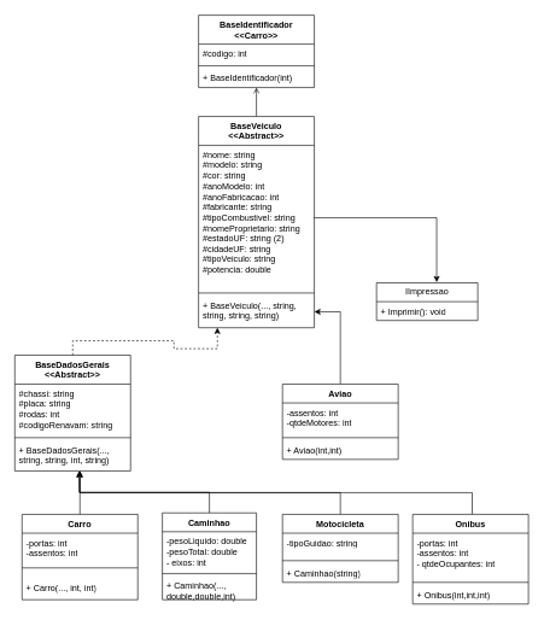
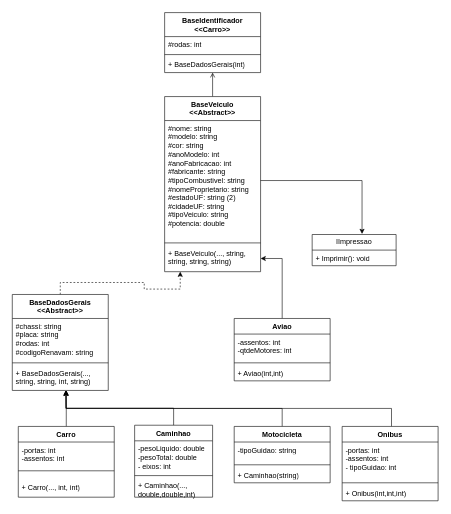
  <mxCell id="0" />
  <mxCell id="1" parent="0" />
  <mxCell id="2" style="edgeStyle=orthogonalEdgeStyle;rounded=0;orthogonalLoop=1;jettySize=auto;html=1;entryX=0.5;entryY=1;entryDx=0;entryDy=0;entryPerimeter=0;endArrow=open;" edge="1" parent="1" source="3" target="35"><mxGeometry relative="1" as="geometry" /></mxCell>
  <mxCell id="3" value="BaseVeiculo&lt;br&gt;&amp;lt;&amp;lt;Abstract&amp;gt;&amp;gt;" style="swimlane;fontStyle=1;align=center;verticalAlign=top;childLayout=stackLayout;horizontal=1;startSize=40;horizontalStack=0;resizeParent=1;resizeParentMax=0;resizeLast=0;collapsible=1;marginBottom=0;whiteSpace=wrap;html=1;" vertex="1" parent="1"><mxGeometry x="274" y="160" width="160" height="292" as="geometry" /></mxCell>
  <mxCell id="4" value="#nome: string&lt;br&gt;#modelo: string&lt;br&gt;#cor: string&amp;nbsp;&lt;br&gt;#anoModelo: int&lt;br&gt;#anoFabricacao: int&lt;br&gt;#fabricante: string&lt;br&gt;#tipoCombustivel: string&lt;br&gt;#nomeProprietario: string&lt;br&gt;#estadoUF: string (2)&lt;br&gt;#cidadeUF: string&lt;br&gt;#tipoVeiculo: string&lt;br&gt;#potencia: double" style="text;strokeColor=none;fillColor=none;align=left;verticalAlign=top;spacingLeft=4;spacingRight=4;overflow=hidden;rotatable=0;points=[[0,0.5],[1,0.5]];portConstraint=eastwest;whiteSpace=wrap;html=1;" vertex="1" parent="3"><mxGeometry y="40" width="160" height="200" as="geometry" /></mxCell>
  <mxCell id="5" value="" style="line;strokeWidth=1;fillColor=none;align=left;verticalAlign=middle;spacingTop=-1;spacingLeft=3;spacingRight=3;rotatable=0;labelPosition=right;points=[];portConstraint=eastwest;strokeColor=inherit;" vertex="1" parent="3"><mxGeometry y="240" width="160" height="8" as="geometry" /></mxCell>
  <mxCell id="6" value="+ BaseVeiculo(..., string, string, string, string)&lt;br&gt;&amp;nbsp;" style="text;strokeColor=none;fillColor=none;align=left;verticalAlign=top;spacingLeft=4;spacingRight=4;overflow=hidden;rotatable=0;points=[[0,0.5],[1,0.5]];portConstraint=eastwest;whiteSpace=wrap;html=1;" vertex="1" parent="3"><mxGeometry y="248" width="160" height="44" as="geometry" /></mxCell>
  <mxCell id="7" style="edgeStyle=orthogonalEdgeStyle;rounded=0;orthogonalLoop=1;jettySize=auto;html=1;entryX=0.558;entryY=0.987;entryDx=0;entryDy=0;entryPerimeter=0;" edge="1" parent="1"><mxGeometry relative="1" as="geometry"><mxPoint x="288.991" y="708.55" as="sourcePoint" /><mxPoint x="109.28" y="650.004" as="targetPoint" /><Array as="points"><mxPoint x="289" y="679.55" /><mxPoint x="109" y="679.55" /></Array></mxGeometry></mxCell>
  <mxCell id="8" value="Caminhao" style="swimlane;fontStyle=1;align=center;verticalAlign=top;childLayout=stackLayout;horizontal=1;startSize=26;horizontalStack=0;resizeParent=1;resizeParentMax=0;resizeLast=0;collapsible=1;marginBottom=0;whiteSpace=wrap;html=1;" vertex="1" parent="1"><mxGeometry x="224" y="708" width="130" height="120" as="geometry" /></mxCell>
  <mxCell id="9" value="-pesoLiquido: double&lt;br&gt;-pesoTotal: double&lt;br&gt;- eixos: int" style="text;strokeColor=none;fillColor=none;align=left;verticalAlign=top;spacingLeft=4;spacingRight=4;overflow=hidden;rotatable=0;points=[[0,0.5],[1,0.5]];portConstraint=eastwest;whiteSpace=wrap;html=1;" vertex="1" parent="8"><mxGeometry y="26" width="130" height="54" as="geometry" /></mxCell>
  <mxCell id="10" value="" style="line;strokeWidth=1;fillColor=none;align=left;verticalAlign=middle;spacingTop=-1;spacingLeft=3;spacingRight=3;rotatable=0;labelPosition=right;points=[];portConstraint=eastwest;strokeColor=inherit;" vertex="1" parent="8"><mxGeometry y="80" width="130" height="8" as="geometry" /></mxCell>
  <mxCell id="11" value="+ Caminhao(..., double,double,int)" style="text;strokeColor=none;fillColor=none;align=left;verticalAlign=top;spacingLeft=4;spacingRight=4;overflow=hidden;rotatable=0;points=[[0,0.5],[1,0.5]];portConstraint=eastwest;whiteSpace=wrap;html=1;" vertex="1" parent="8"><mxGeometry y="88" width="130" height="32" as="geometry" /></mxCell>
  <mxCell id="12" style="edgeStyle=orthogonalEdgeStyle;rounded=0;orthogonalLoop=1;jettySize=auto;html=1;entryX=0.558;entryY=1.01;entryDx=0;entryDy=0;entryPerimeter=0;" edge="1" parent="1" source="13" target="40"><mxGeometry relative="1" as="geometry" /></mxCell>
  <mxCell id="13" value="Carro" style="swimlane;fontStyle=1;align=center;verticalAlign=top;childLayout=stackLayout;horizontal=1;startSize=26;horizontalStack=0;resizeParent=1;resizeParentMax=0;resizeLast=0;collapsible=1;marginBottom=0;whiteSpace=wrap;html=1;" vertex="1" parent="1"><mxGeometry x="30" y="710" width="160" height="118" as="geometry" /></mxCell>
  <mxCell id="14" value="-portas: int&lt;br&gt;-assentos: int" style="text;strokeColor=none;fillColor=none;align=left;verticalAlign=top;spacingLeft=4;spacingRight=4;overflow=hidden;rotatable=0;points=[[0,0.5],[1,0.5]];portConstraint=eastwest;whiteSpace=wrap;html=1;" vertex="1" parent="13"><mxGeometry y="26" width="160" height="34" as="geometry" /></mxCell>
  <mxCell id="15" value="" style="line;strokeWidth=1;fillColor=none;align=left;verticalAlign=middle;spacingTop=-1;spacingLeft=3;spacingRight=3;rotatable=0;labelPosition=right;points=[];portConstraint=eastwest;strokeColor=inherit;" vertex="1" parent="13"><mxGeometry y="60" width="160" height="28" as="geometry" /></mxCell>
  <mxCell id="16" value="+ Carro(..., int, int)" style="text;strokeColor=none;fillColor=none;align=left;verticalAlign=top;spacingLeft=4;spacingRight=4;overflow=hidden;rotatable=0;points=[[0,0.5],[1,0.5]];portConstraint=eastwest;whiteSpace=wrap;html=1;" vertex="1" parent="13"><mxGeometry y="88" width="160" height="30" as="geometry" /></mxCell>
  <mxCell id="17" style="edgeStyle=orthogonalEdgeStyle;rounded=0;orthogonalLoop=1;jettySize=auto;html=1;" edge="1" parent="1" source="18"><mxGeometry relative="1" as="geometry"><mxPoint x="109.677" y="650" as="targetPoint" /><Array as="points"><mxPoint x="470" y="680" /><mxPoint x="110" y="680" /></Array></mxGeometry></mxCell>
  <mxCell id="18" value="Motocicleta" style="swimlane;fontStyle=1;align=center;verticalAlign=top;childLayout=stackLayout;horizontal=1;startSize=26;horizontalStack=0;resizeParent=1;resizeParentMax=0;resizeLast=0;collapsible=1;marginBottom=0;whiteSpace=wrap;html=1;" vertex="1" parent="1"><mxGeometry x="390" y="710" width="160" height="94" as="geometry" /></mxCell>
  <mxCell id="19" value="-tipoGuidao: string" style="text;strokeColor=none;fillColor=none;align=left;verticalAlign=top;spacingLeft=4;spacingRight=4;overflow=hidden;rotatable=0;points=[[0,0.5],[1,0.5]];portConstraint=eastwest;whiteSpace=wrap;html=1;" vertex="1" parent="18"><mxGeometry y="26" width="160" height="34" as="geometry" /></mxCell>
  <mxCell id="20" value="" style="line;strokeWidth=1;fillColor=none;align=left;verticalAlign=middle;spacingTop=-1;spacingLeft=3;spacingRight=3;rotatable=0;labelPosition=right;points=[];portConstraint=eastwest;strokeColor=inherit;" vertex="1" parent="18"><mxGeometry y="60" width="160" height="8" as="geometry" /></mxCell>
  <mxCell id="21" value="+ Caminhao(string)" style="text;strokeColor=none;fillColor=none;align=left;verticalAlign=top;spacingLeft=4;spacingRight=4;overflow=hidden;rotatable=0;points=[[0,0.5],[1,0.5]];portConstraint=eastwest;whiteSpace=wrap;html=1;" vertex="1" parent="18"><mxGeometry y="68" width="160" height="26" as="geometry" /></mxCell>
  <mxCell id="22" style="edgeStyle=orthogonalEdgeStyle;rounded=0;orthogonalLoop=1;jettySize=auto;html=1;" edge="1" parent="1"><mxGeometry relative="1" as="geometry"><mxPoint x="110.042" y="650" as="targetPoint" /><mxPoint x="652.3" y="710" as="sourcePoint" /><Array as="points"><mxPoint x="652.3" y="680" /><mxPoint x="110.3" y="680" /></Array></mxGeometry></mxCell>
  <mxCell id="23" value="Onibus" style="swimlane;fontStyle=1;align=center;verticalAlign=top;childLayout=stackLayout;horizontal=1;startSize=26;horizontalStack=0;resizeParent=1;resizeParentMax=0;resizeLast=0;collapsible=1;marginBottom=0;whiteSpace=wrap;html=1;" vertex="1" parent="1"><mxGeometry x="570" y="710" width="160" height="124" as="geometry" /></mxCell>
- <mxCell id="24" value="-portas: int&lt;br&gt;-assentos: int&lt;br&gt;- qtdeOcupantes: int" style="text;strokeColor=none;fillColor=none;align=left;verticalAlign=top;spacingLeft=4;spacingRight=4;overflow=hidden;rotatable=0;points=[[0,0.5],[1,0.5]];portConstraint=eastwest;whiteSpace=wrap;html=1;" vertex="1" parent="23"><mxGeometry y="26" width="160" height="64" as="geometry" /></mxCell>
+ <mxCell id="24" value="-portas: int&lt;br&gt;-assentos: int&lt;br&gt;- tipoGuidao: int" style="text;strokeColor=none;fillColor=none;align=left;verticalAlign=top;spacingLeft=4;spacingRight=4;overflow=hidden;rotatable=0;points=[[0,0.5],[1,0.5]];portConstraint=eastwest;whiteSpace=wrap;html=1;" vertex="1" parent="23"><mxGeometry y="26" width="160" height="64" as="geometry" /></mxCell>
  <mxCell id="25" value="" style="line;strokeWidth=1;fillColor=none;align=left;verticalAlign=middle;spacingTop=-1;spacingLeft=3;spacingRight=3;rotatable=0;labelPosition=right;points=[];portConstraint=eastwest;strokeColor=inherit;" vertex="1" parent="23"><mxGeometry y="90" width="160" height="8" as="geometry" /></mxCell>
  <mxCell id="26" value="+ Onibus(int,int,int)" style="text;strokeColor=none;fillColor=none;align=left;verticalAlign=top;spacingLeft=4;spacingRight=4;overflow=hidden;rotatable=0;points=[[0,0.5],[1,0.5]];portConstraint=eastwest;whiteSpace=wrap;html=1;" vertex="1" parent="23"><mxGeometry y="98" width="160" height="26" as="geometry" /></mxCell>
  <mxCell id="27" style="edgeStyle=orthogonalEdgeStyle;rounded=0;orthogonalLoop=1;jettySize=auto;html=1;entryX=1;entryY=0.5;entryDx=0;entryDy=0;" edge="1" parent="1" source="28" target="6"><mxGeometry relative="1" as="geometry"><mxPoint x="390" y="460" as="targetPoint" /></mxGeometry></mxCell>
  <mxCell id="28" value="Aviao" style="swimlane;fontStyle=1;align=center;verticalAlign=top;childLayout=stackLayout;horizontal=1;startSize=26;horizontalStack=0;resizeParent=1;resizeParentMax=0;resizeLast=0;collapsible=1;marginBottom=0;whiteSpace=wrap;html=1;" vertex="1" parent="1"><mxGeometry x="390" y="530" width="160" height="104" as="geometry" /></mxCell>
  <mxCell id="29" value="-assentos: int&lt;br&gt;-qtdeMotores: int" style="text;strokeColor=none;fillColor=none;align=left;verticalAlign=top;spacingLeft=4;spacingRight=4;overflow=hidden;rotatable=0;points=[[0,0.5],[1,0.5]];portConstraint=eastwest;whiteSpace=wrap;html=1;" vertex="1" parent="28"><mxGeometry y="26" width="160" height="44" as="geometry" /></mxCell>
  <mxCell id="30" value="" style="line;strokeWidth=1;fillColor=none;align=left;verticalAlign=middle;spacingTop=-1;spacingLeft=3;spacingRight=3;rotatable=0;labelPosition=right;points=[];portConstraint=eastwest;strokeColor=inherit;" vertex="1" parent="28"><mxGeometry y="70" width="160" height="8" as="geometry" /></mxCell>
  <mxCell id="31" value="+ Aviao(int,int)" style="text;strokeColor=none;fillColor=none;align=left;verticalAlign=top;spacingLeft=4;spacingRight=4;overflow=hidden;rotatable=0;points=[[0,0.5],[1,0.5]];portConstraint=eastwest;whiteSpace=wrap;html=1;" vertex="1" parent="28"><mxGeometry y="78" width="160" height="26" as="geometry" /></mxCell>
  <mxCell id="32" value="BaseIdentificador&lt;br&gt;&amp;lt;&amp;lt;Carro&amp;gt;&amp;gt;" style="swimlane;fontStyle=1;align=center;verticalAlign=top;childLayout=stackLayout;horizontal=1;startSize=40;horizontalStack=0;resizeParent=1;resizeParentMax=0;resizeLast=0;collapsible=1;marginBottom=0;whiteSpace=wrap;html=1;" vertex="1" parent="1"><mxGeometry x="274" y="20" width="160" height="100" as="geometry" /></mxCell>
- <mxCell id="33" value="#codigo: int" style="text;strokeColor=none;fillColor=none;align=left;verticalAlign=top;spacingLeft=4;spacingRight=4;overflow=hidden;rotatable=0;points=[[0,0.5],[1,0.5]];portConstraint=eastwest;whiteSpace=wrap;html=1;" vertex="1" parent="32"><mxGeometry y="40" width="160" height="26" as="geometry" /></mxCell>
+ <mxCell id="33" value="#rodas: int" style="text;strokeColor=none;fillColor=none;align=left;verticalAlign=top;spacingLeft=4;spacingRight=4;overflow=hidden;rotatable=0;points=[[0,0.5],[1,0.5]];portConstraint=eastwest;whiteSpace=wrap;html=1;" vertex="1" parent="32"><mxGeometry y="40" width="160" height="26" as="geometry" /></mxCell>
  <mxCell id="34" value="" style="line;strokeWidth=1;fillColor=none;align=left;verticalAlign=middle;spacingTop=-1;spacingLeft=3;spacingRight=3;rotatable=0;labelPosition=right;points=[];portConstraint=eastwest;strokeColor=inherit;" vertex="1" parent="32"><mxGeometry y="66" width="160" height="8" as="geometry" /></mxCell>
- <mxCell id="35" value="+ BaseIdentificador(int)" style="text;strokeColor=none;fillColor=none;align=left;verticalAlign=top;spacingLeft=4;spacingRight=4;overflow=hidden;rotatable=0;points=[[0,0.5],[1,0.5]];portConstraint=eastwest;whiteSpace=wrap;html=1;" vertex="1" parent="32"><mxGeometry y="74" width="160" height="26" as="geometry" /></mxCell>
+ <mxCell id="35" value="+ BaseDadosGerais(int)" style="text;strokeColor=none;fillColor=none;align=left;verticalAlign=top;spacingLeft=4;spacingRight=4;overflow=hidden;rotatable=0;points=[[0,0.5],[1,0.5]];portConstraint=eastwest;whiteSpace=wrap;html=1;" vertex="1" parent="32"><mxGeometry y="74" width="160" height="26" as="geometry" /></mxCell>
  <mxCell id="36" style="edgeStyle=orthogonalEdgeStyle;rounded=0;orthogonalLoop=1;jettySize=auto;html=1;exitX=0.5;exitY=0;exitDx=0;exitDy=0;dashed=1;" edge="1" parent="1" source="37" target="6"><mxGeometry relative="1" as="geometry"><mxPoint x="300" y="460" as="targetPoint" /><Array as="points"><mxPoint x="100" y="470" /><mxPoint x="240" y="470" /><mxPoint x="240" y="481" /><mxPoint x="300" y="481" /></Array></mxGeometry></mxCell>
  <mxCell id="37" value="BaseDadosGerais&lt;br&gt;&amp;lt;&amp;lt;Abstract&amp;gt;&amp;gt;" style="swimlane;fontStyle=1;align=center;verticalAlign=top;childLayout=stackLayout;horizontal=1;startSize=40;horizontalStack=0;resizeParent=1;resizeParentMax=0;resizeLast=0;collapsible=1;marginBottom=0;whiteSpace=wrap;html=1;" vertex="1" parent="1"><mxGeometry x="20" y="490" width="160" height="160" as="geometry" /></mxCell>
  <mxCell id="38" value="#chassi: string&lt;br&gt;#placa: string&lt;br&gt;#rodas: int&lt;br&gt;#codigoRenavam: string" style="text;strokeColor=none;fillColor=none;align=left;verticalAlign=top;spacingLeft=4;spacingRight=4;overflow=hidden;rotatable=0;points=[[0,0.5],[1,0.5]];portConstraint=eastwest;whiteSpace=wrap;html=1;" vertex="1" parent="37"><mxGeometry y="40" width="160" height="70" as="geometry" /></mxCell>
  <mxCell id="39" value="" style="line;strokeWidth=1;fillColor=none;align=left;verticalAlign=middle;spacingTop=-1;spacingLeft=3;spacingRight=3;rotatable=0;labelPosition=right;points=[];portConstraint=eastwest;strokeColor=inherit;" vertex="1" parent="37"><mxGeometry y="110" width="160" height="8" as="geometry" /></mxCell>
  <mxCell id="40" value="+ BaseDadosGerais(..., string, string, int, string)" style="text;strokeColor=none;fillColor=none;align=left;verticalAlign=top;spacingLeft=4;spacingRight=4;overflow=hidden;rotatable=0;points=[[0,0.5],[1,0.5]];portConstraint=eastwest;whiteSpace=wrap;html=1;" vertex="1" parent="37"><mxGeometry y="118" width="160" height="42" as="geometry" /></mxCell>
  <mxCell id="41" value="IImpressao" style="swimlane;fontStyle=0;childLayout=stackLayout;horizontal=1;startSize=26;fillColor=none;horizontalStack=0;resizeParent=1;resizeParentMax=0;resizeLast=0;collapsible=1;marginBottom=0;whiteSpace=wrap;html=1;" vertex="1" parent="1"><mxGeometry x="520" y="390" width="140" height="52" as="geometry" /></mxCell>
  <mxCell id="42" value="+ Imprimir(): void" style="text;strokeColor=none;fillColor=none;align=left;verticalAlign=top;spacingLeft=4;spacingRight=4;overflow=hidden;rotatable=0;points=[[0,0.5],[1,0.5]];portConstraint=eastwest;whiteSpace=wrap;html=1;" vertex="1" parent="41"><mxGeometry y="26" width="140" height="26" as="geometry" /></mxCell>
  <mxCell id="43" style="edgeStyle=orthogonalEdgeStyle;rounded=0;orthogonalLoop=1;jettySize=auto;html=1;entryX=0.594;entryY=-0.017;entryDx=0;entryDy=0;entryPerimeter=0;" edge="1" parent="1" source="4" target="41"><mxGeometry relative="1" as="geometry" /></mxCell>
